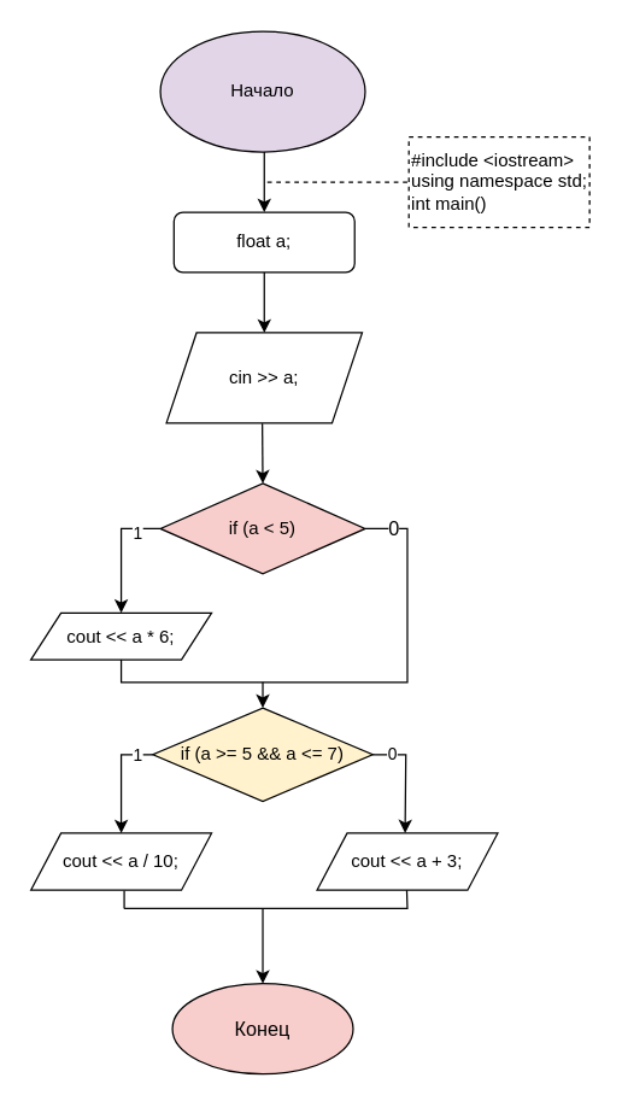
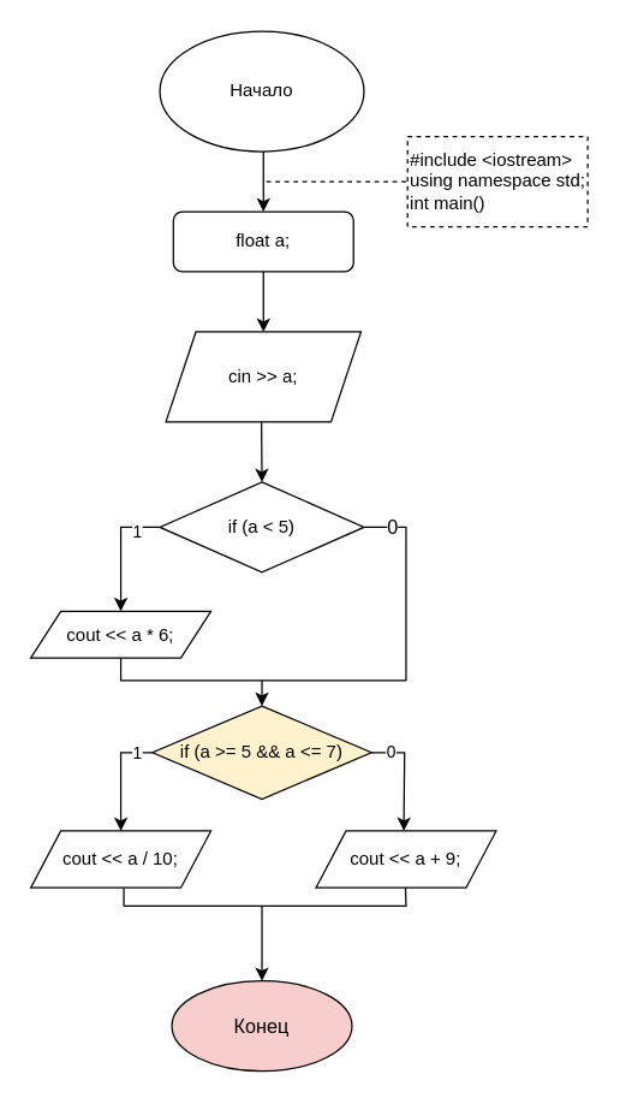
  <mxCell id="0" />
  <mxCell id="1" parent="0" />
- <mxCell id="2" value="Начало" style="ellipse;whiteSpace=wrap;html=1;fillColor=#e1d5e7;" vertex="1" parent="1"><mxGeometry x="106" width="136" height="80" as="geometry" y="20" /></mxCell>
+ <mxCell id="2" value="Начало" style="ellipse;whiteSpace=wrap;html=1;" vertex="1" parent="1"><mxGeometry x="106" width="136" height="80" as="geometry" y="20" /></mxCell>
  <mxCell id="3" style="edgeStyle=orthogonalEdgeStyle;rounded=0;orthogonalLoop=1;jettySize=auto;html=1;exitX=0.5;exitY=1;exitDx=0;exitDy=0;" edge="1" parent="1"><mxGeometry relative="1" as="geometry"><mxPoint x="175" y="100" as="sourcePoint" /><mxPoint x="175" y="100" as="targetPoint" /></mxGeometry></mxCell>
  <mxCell id="4" value="&lt;div&gt;#include &amp;lt;iostream&amp;gt;&lt;/div&gt;&lt;div&gt;using namespace std;&lt;/div&gt;&lt;div&gt;int main()&lt;/div&gt;" style="rounded=0;whiteSpace=wrap;html=1;dashed=1;align=left;" vertex="1" parent="1"><mxGeometry x="271" y="90" width="120" height="60" as="geometry" /></mxCell>
  <mxCell id="5" value="&lt;span&gt;&#09;&lt;/span&gt;float a;" style="whiteSpace=wrap;html=1;align=center;rounded=1;" vertex="1" parent="1"><mxGeometry x="115" y="140" width="120" height="40" as="geometry" /></mxCell>
  <mxCell id="6" value="" style="endArrow=classic;html=1;rounded=0;exitX=0.5;exitY=1;exitDx=0;exitDy=0;entryX=0.5;entryY=0;entryDx=0;entryDy=0;" edge="1" parent="1" target="5"><mxGeometry width="50" height="50" relative="1" as="geometry"><mxPoint x="175" y="100" as="sourcePoint" /><mxPoint x="201" y="220" as="targetPoint" /></mxGeometry></mxCell>
  <mxCell id="7" value="" style="endArrow=none;dashed=1;html=1;rounded=0;" edge="1" parent="1" target="4"><mxGeometry width="50" height="50" relative="1" as="geometry"><mxPoint x="177" y="120" as="sourcePoint" /><mxPoint x="267" y="120" as="targetPoint" /><Array as="points"><mxPoint x="217" y="120" /></Array></mxGeometry></mxCell>
  <mxCell id="8" value="&lt;span&gt;&#09;&lt;/span&gt;cin &amp;gt;&amp;gt; a;" style="shape=parallelogram;perimeter=parallelogramPerimeter;whiteSpace=wrap;html=1;fixedSize=1;align=center;" vertex="1" parent="1"><mxGeometry x="110" y="220" width="130" height="60" as="geometry" /></mxCell>
  <mxCell id="9" value="" style="endArrow=classic;html=1;rounded=0;exitX=0.5;exitY=1;exitDx=0;exitDy=0;" edge="1" parent="1" source="5"><mxGeometry width="50" height="50" relative="1" as="geometry"><mxPoint x="121" y="280" as="sourcePoint" /><mxPoint x="175" y="220" as="targetPoint" /></mxGeometry></mxCell>
- <mxCell id="10" value="&lt;span&gt;&#09;&lt;/span&gt;if (a &amp;lt; 5)" style="rhombus;whiteSpace=wrap;html=1;align=center;fillColor=#f8cecc;" vertex="1" parent="1"><mxGeometry x="106" y="320" width="136" height="60" as="geometry" /></mxCell>
+ <mxCell id="10" value="&lt;span&gt;&#09;&lt;/span&gt;if (a &amp;lt; 5)" style="rhombus;whiteSpace=wrap;html=1;align=center;" vertex="1" parent="1"><mxGeometry x="106" y="320" width="136" height="60" as="geometry" /></mxCell>
  <mxCell id="11" value="" style="endArrow=classic;html=1;rounded=0;exitX=0.49;exitY=1.004;exitDx=0;exitDy=0;exitPerimeter=0;" edge="1" parent="1" source="8"><mxGeometry width="50" height="50" relative="1" as="geometry"><mxPoint x="121" y="280" as="sourcePoint" /><mxPoint x="174" y="320" as="targetPoint" /></mxGeometry></mxCell>
  <mxCell id="12" value="" style="endArrow=classic;html=1;rounded=0;entryX=0.5;entryY=0;entryDx=0;entryDy=0;exitX=0;exitY=0.5;exitDx=0;exitDy=0;" edge="1" parent="1" source="10" target="28"><mxGeometry relative="1" as="geometry"><mxPoint x="131" y="360" as="sourcePoint" /><mxPoint x="80" y="402" as="targetPoint" /><Array as="points"><mxPoint x="80" y="350" /></Array></mxGeometry></mxCell>
  <mxCell id="13" value="1" style="edgeLabel;resizable=0;html=1;align=center;verticalAlign=middle;" connectable="0" vertex="1" parent="12"><mxGeometry relative="1" as="geometry"><mxPoint x="10" y="-13" as="offset" /></mxGeometry></mxCell>
  <mxCell id="14" value="&lt;span&gt;&#09;&lt;/span&gt;if (a &amp;gt;= 5 &amp;amp;&amp;amp; a &amp;lt;= 7)" style="rhombus;whiteSpace=wrap;html=1;align=center;verticalAlign=middle;fillColor=#fff2cc;" vertex="1" parent="1"><mxGeometry x="101" y="469" width="146" height="62" as="geometry" /></mxCell>
  <mxCell id="15" value="0" style="endArrow=none;html=1;rounded=0;verticalAlign=middle;spacing=1;fontSize=13;entryX=1;entryY=0.5;entryDx=0;entryDy=0;exitX=0.5;exitY=1;exitDx=0;exitDy=0;" edge="1" parent="1" source="28" target="10"><mxGeometry x="0.887" width="50" height="50" relative="1" as="geometry"><mxPoint x="82" y="452" as="sourcePoint" /><mxPoint x="270" y="350" as="targetPoint" /><Array as="points"><mxPoint x="80" y="452" /><mxPoint x="270" y="452" /><mxPoint x="270" y="350" /></Array><mxPoint as="offset" /></mxGeometry></mxCell>
  <mxCell id="16" value="" style="endArrow=classic;html=1;rounded=0;fontSize=13;verticalAlign=middle;entryX=0.5;entryY=0;entryDx=0;entryDy=0;" edge="1" parent="1" target="14"><mxGeometry width="50" height="50" relative="1" as="geometry"><mxPoint x="174" y="452" as="sourcePoint" /><mxPoint x="210" y="482" as="targetPoint" /></mxGeometry></mxCell>
  <mxCell id="17" value="Конец" style="ellipse;whiteSpace=wrap;html=1;fontSize=13;align=center;verticalAlign=middle;fillColor=#f8cecc;" vertex="1" parent="1"><mxGeometry x="114" y="652" width="120" height="60" as="geometry" /></mxCell>
  <mxCell id="18" value="" style="endArrow=classic;html=1;rounded=0;fontSize=13;verticalAlign=middle;entryX=0.5;entryY=0;entryDx=0;entryDy=0;" edge="1" parent="1"><mxGeometry width="50" height="50" relative="1" as="geometry"><mxPoint x="174" y="602" as="sourcePoint" /><mxPoint x="174" y="652" as="targetPoint" /></mxGeometry></mxCell>
  <mxCell id="19" style="edgeStyle=orthogonalEdgeStyle;rounded=0;orthogonalLoop=1;jettySize=auto;html=1;exitX=0.5;exitY=1;exitDx=0;exitDy=0;" edge="1" parent="1" source="10" target="10"><mxGeometry relative="1" as="geometry" /></mxCell>
  <mxCell id="20" value="" style="endArrow=classic;html=1;rounded=0;exitX=1;exitY=0.5;exitDx=0;exitDy=0;entryX=0.5;entryY=0;entryDx=0;entryDy=0;" edge="1" parent="1" source="14"><mxGeometry relative="1" as="geometry"><mxPoint x="242" y="500" as="sourcePoint" /><mxPoint x="268.5" y="552.15" as="targetPoint" /><Array as="points"><mxPoint x="269" y="500" /></Array></mxGeometry></mxCell>
  <mxCell id="21" value="0" style="edgeLabel;resizable=0;html=1;align=center;verticalAlign=middle;" connectable="0" vertex="1" parent="20"><mxGeometry relative="1" as="geometry"><mxPoint x="-9" y="-15" as="offset" /></mxGeometry></mxCell>
  <mxCell id="22" value="" style="endArrow=classic;html=1;rounded=0;entryX=0.5;entryY=0;entryDx=0;entryDy=0;exitX=0;exitY=0.5;exitDx=0;exitDy=0;" edge="1" parent="1" source="14"><mxGeometry relative="1" as="geometry"><mxPoint x="134" y="502" as="sourcePoint" /><mxPoint x="80" y="552.15" as="targetPoint" /><Array as="points"><mxPoint x="80" y="500" /></Array></mxGeometry></mxCell>
  <mxCell id="23" value="1" style="edgeLabel;resizable=0;html=1;align=center;verticalAlign=middle;" connectable="0" vertex="1" parent="22"><mxGeometry relative="1" as="geometry"><mxPoint x="10" y="-16" as="offset" /></mxGeometry></mxCell>
  <mxCell id="24" value="" style="endArrow=none;html=1;rounded=0;verticalAlign=middle;labelPosition=center;verticalLabelPosition=middle;align=center;" edge="1" parent="1"><mxGeometry width="50" height="50" relative="1" as="geometry"><mxPoint x="82" y="602.15" as="sourcePoint" /><mxPoint x="82" y="602.15" as="targetPoint" /><Array as="points"><mxPoint x="82" y="590.15" /></Array></mxGeometry></mxCell>
  <mxCell id="25" value="" style="endArrow=none;html=1;rounded=0;verticalAlign=middle;spacing=1;fontSize=13;entryX=0.514;entryY=0.991;entryDx=0;entryDy=0;entryPerimeter=0;" edge="1" parent="1"><mxGeometry width="50" height="50" relative="1" as="geometry"><mxPoint x="82" y="602.15" as="sourcePoint" /><mxPoint x="269.606" y="589.808" as="targetPoint" /><Array as="points"><mxPoint x="270" y="602.15" /></Array></mxGeometry></mxCell>
  <mxCell id="26" style="edgeStyle=orthogonalEdgeStyle;rounded=0;orthogonalLoop=1;jettySize=auto;html=1;exitX=0.5;exitY=1;exitDx=0;exitDy=0;" edge="1" parent="1"><mxGeometry relative="1" as="geometry"><mxPoint x="174" y="530.15" as="sourcePoint" /><mxPoint x="174" y="530.15" as="targetPoint" /></mxGeometry></mxCell>
  <mxCell id="27" value="&lt;span&gt;cout &amp;lt;&amp;lt; a / 10;&lt;/span&gt;" style="shape=parallelogram;perimeter=parallelogramPerimeter;whiteSpace=wrap;html=1;fixedSize=1;" vertex="1" parent="1"><mxGeometry x="20" y="552.15" width="120" height="37.85" as="geometry" /></mxCell>
  <mxCell id="28" value="&lt;span&gt;cout &amp;lt;&amp;lt; a * 6;&lt;/span&gt;" style="shape=parallelogram;perimeter=parallelogramPerimeter;whiteSpace=wrap;html=1;fixedSize=1;" vertex="1" parent="1"><mxGeometry x="20" y="406" width="120" height="31" as="geometry" /></mxCell>
- <mxCell id="29" value="cout &amp;lt;&amp;lt; a + 3;" style="shape=parallelogram;perimeter=parallelogramPerimeter;whiteSpace=wrap;html=1;fixedSize=1;" vertex="1" parent="1"><mxGeometry x="210" y="552.15" width="120" height="37.85" as="geometry" /></mxCell>
+ <mxCell id="29" value="cout &amp;lt;&amp;lt; a + 9;" style="shape=parallelogram;perimeter=parallelogramPerimeter;whiteSpace=wrap;html=1;fixedSize=1;" vertex="1" parent="1"><mxGeometry x="210" y="552.15" width="120" height="37.85" as="geometry" /></mxCell>
